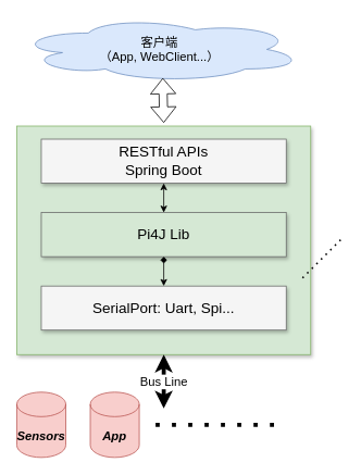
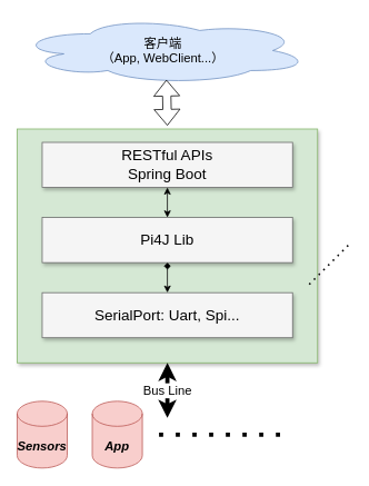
  <mxCell id="0" style=";html=1;" />
  <mxCell id="1" style=";html=1;" parent="0" />
  <mxCell id="2" value="" style="whiteSpace=wrap;html=1;shadow=1;fontSize=18;fillColor=#d5e8d4;strokeColor=#82b366;" vertex="1" parent="1"><mxGeometry x="20" y="154" width="360" height="280" as="geometry" /></mxCell>
  <mxCell id="3" value="RESTful APIs&lt;br&gt;Spring Boot" style="whiteSpace=wrap;html=1;shadow=1;fontSize=18;fillColor=#f5f5f5;strokeColor=#666666;" vertex="1" parent="1"><mxGeometry x="50" y="170" width="300" height="54" as="geometry" /></mxCell>
- <mxCell id="4" value="Pi4J Lib" style="whiteSpace=wrap;html=1;shadow=1;fontSize=18;fillColor=#d5e8d4;strokeColor=#666666;" vertex="1" parent="1"><mxGeometry x="50" y="260" width="300" height="54" as="geometry" /></mxCell>
+ <mxCell id="4" value="Pi4J Lib" style="whiteSpace=wrap;html=1;shadow=1;fontSize=18;fillColor=#f5f5f5;strokeColor=#666666;" vertex="1" parent="1"><mxGeometry x="50" y="260" width="300" height="54" as="geometry" /></mxCell>
  <mxCell id="5" value="SerialPort: Uart, Spi..." style="whiteSpace=wrap;html=1;shadow=1;fontSize=18;fillColor=#f5f5f5;strokeColor=#666666;" vertex="1" parent="1"><mxGeometry x="50" y="350" width="300" height="54" as="geometry" /></mxCell>
  <mxCell id="6" value="客户端&lt;br style=&quot;font-size: 15px;&quot;&gt;（App, WebClient...）" style="ellipse;shape=cloud;whiteSpace=wrap;html=1;fontSize=15;fillColor=#dae8fc;strokeColor=#6c8ebf;" vertex="1" parent="1"><mxGeometry x="20" y="20" width="350" height="80" as="geometry" /></mxCell>
  <mxCell id="7" value="" style="shape=flexArrow;endArrow=classic;startArrow=classic;html=1;rounded=0;fontSize=15;entryX=0.511;entryY=0.938;entryDx=0;entryDy=0;entryPerimeter=0;" edge="1" parent="1" target="6"><mxGeometry width="100" height="100" relative="1" as="geometry"><mxPoint x="200" y="150" as="sourcePoint" /><mxPoint x="260" y="130" as="targetPoint" /></mxGeometry></mxCell>
  <mxCell id="8" value="" style="endArrow=classic;startArrow=classic;html=1;rounded=0;fontSize=15;entryX=0.5;entryY=1;entryDx=0;entryDy=0;exitX=0.5;exitY=0;exitDx=0;exitDy=0;" edge="1" parent="1" source="4" target="3"><mxGeometry width="50" height="50" relative="1" as="geometry"><mxPoint x="180" y="280" as="sourcePoint" /><mxPoint x="230" y="230" as="targetPoint" /></mxGeometry></mxCell>
  <mxCell id="9" value="" style="endArrow=diamond;startArrow=classic;html=1;rounded=0;fontSize=15;entryX=0.5;entryY=1;entryDx=0;entryDy=0;exitX=0.5;exitY=0;exitDx=0;exitDy=0;" edge="1" parent="1" source="5" target="4"><mxGeometry width="50" height="50" relative="1" as="geometry"><mxPoint x="210" y="270" as="sourcePoint" /><mxPoint x="210" y="234" as="targetPoint" /></mxGeometry></mxCell>
  <mxCell id="10" value="Sensors" style="shape=cylinder3;whiteSpace=wrap;html=1;boundedLbl=1;backgroundOutline=1;size=15;fontSize=15;fillColor=#f8cecc;strokeColor=#b85450;fontStyle=3" vertex="1" parent="1"><mxGeometry x="20" y="480" width="60" height="80" as="geometry" /></mxCell>
  <mxCell id="11" value="App" style="shape=cylinder3;whiteSpace=wrap;html=1;boundedLbl=1;backgroundOutline=1;size=15;fontSize=15;fillColor=#f8cecc;strokeColor=#b85450;fontStyle=3" vertex="1" parent="1"><mxGeometry x="110" y="480" width="60" height="80" as="geometry" /></mxCell>
  <mxCell id="12" value="" style="endArrow=none;dashed=1;html=1;dashPattern=1 3;strokeWidth=2;rounded=0;fontSize=15;" edge="1" parent="1"><mxGeometry width="50" height="50" relative="1" as="geometry"><mxPoint x="370" y="340" as="sourcePoint" /><mxPoint x="420" y="290" as="targetPoint" /></mxGeometry></mxCell>
  <mxCell id="13" value="" style="endArrow=none;dashed=1;html=1;dashPattern=1 3;strokeWidth=5;rounded=0;fontSize=15;" edge="1" parent="1"><mxGeometry width="50" height="50" relative="1" as="geometry"><mxPoint x="190" y="520" as="sourcePoint" /><mxPoint x="350" y="520" as="targetPoint" /></mxGeometry></mxCell>
  <mxCell id="14" value="Bus Line" style="endArrow=classic;html=1;rounded=0;fontSize=15;strokeWidth=5;startArrow=classic;startFill=1;entryX=0.5;entryY=1;entryDx=0;entryDy=0;" edge="1" parent="1" target="2"><mxGeometry relative="1" as="geometry"><mxPoint x="200" y="500" as="sourcePoint" /><mxPoint x="230" y="450" as="targetPoint" /></mxGeometry></mxCell>
